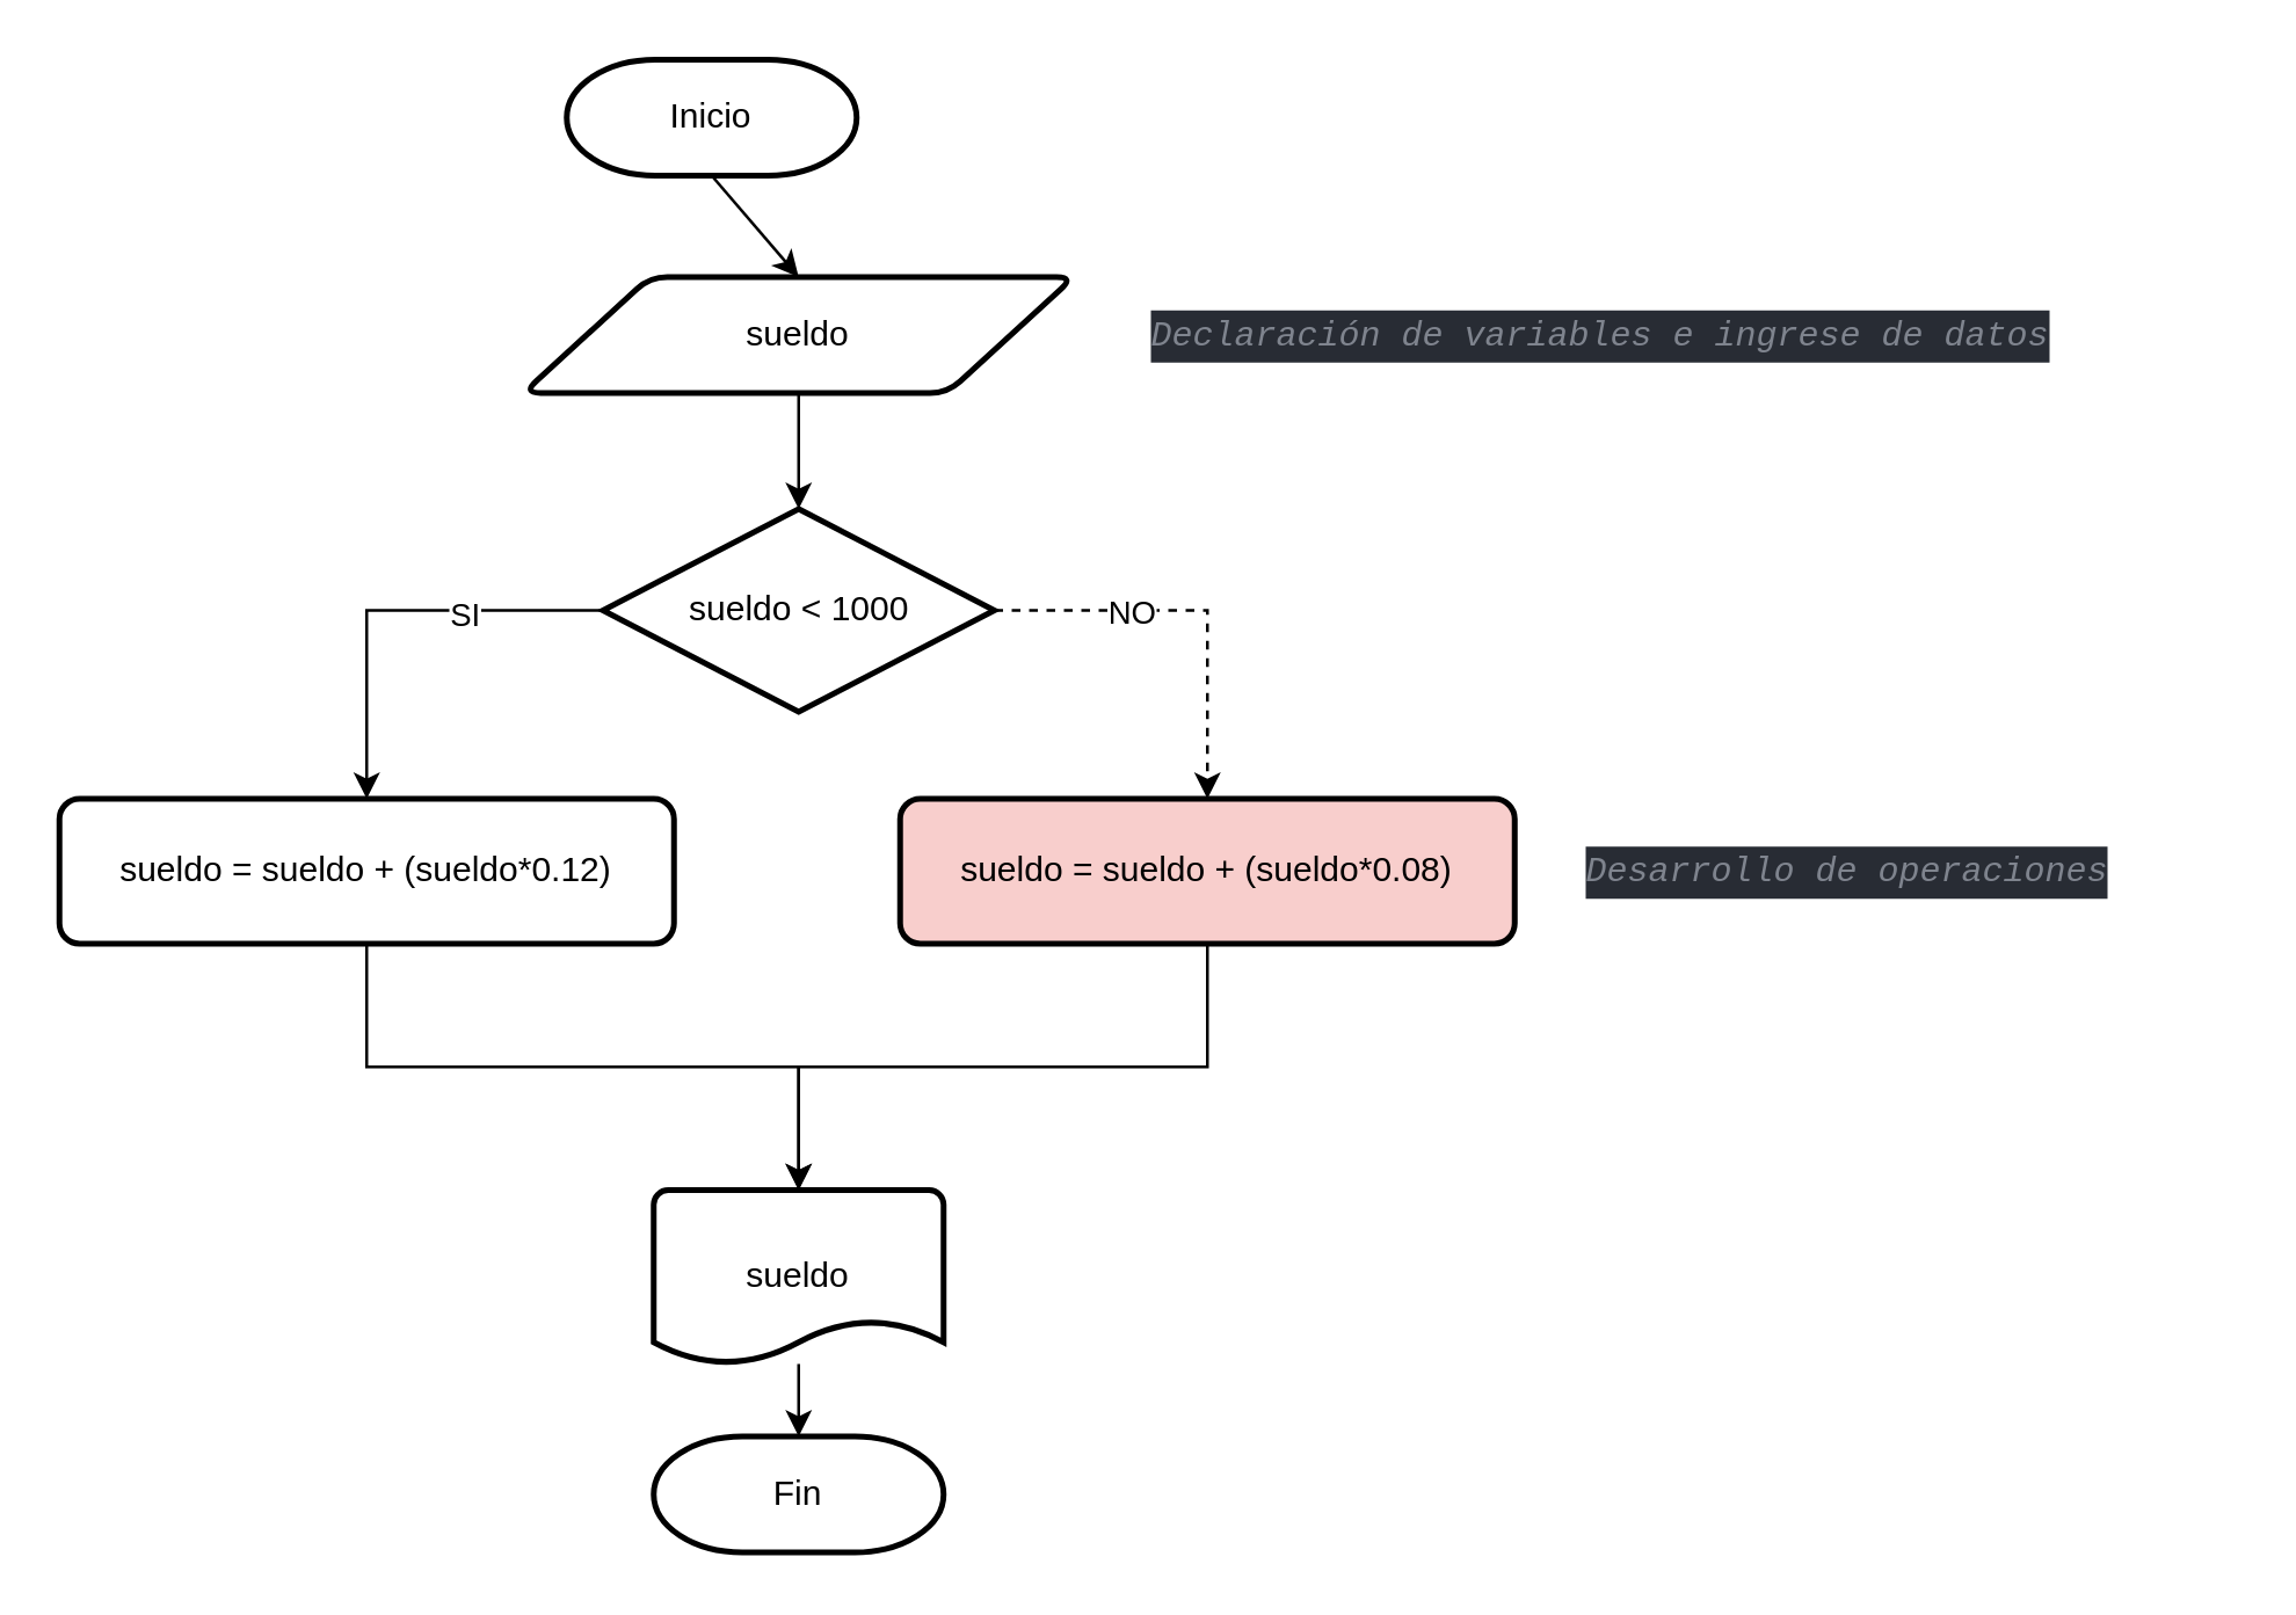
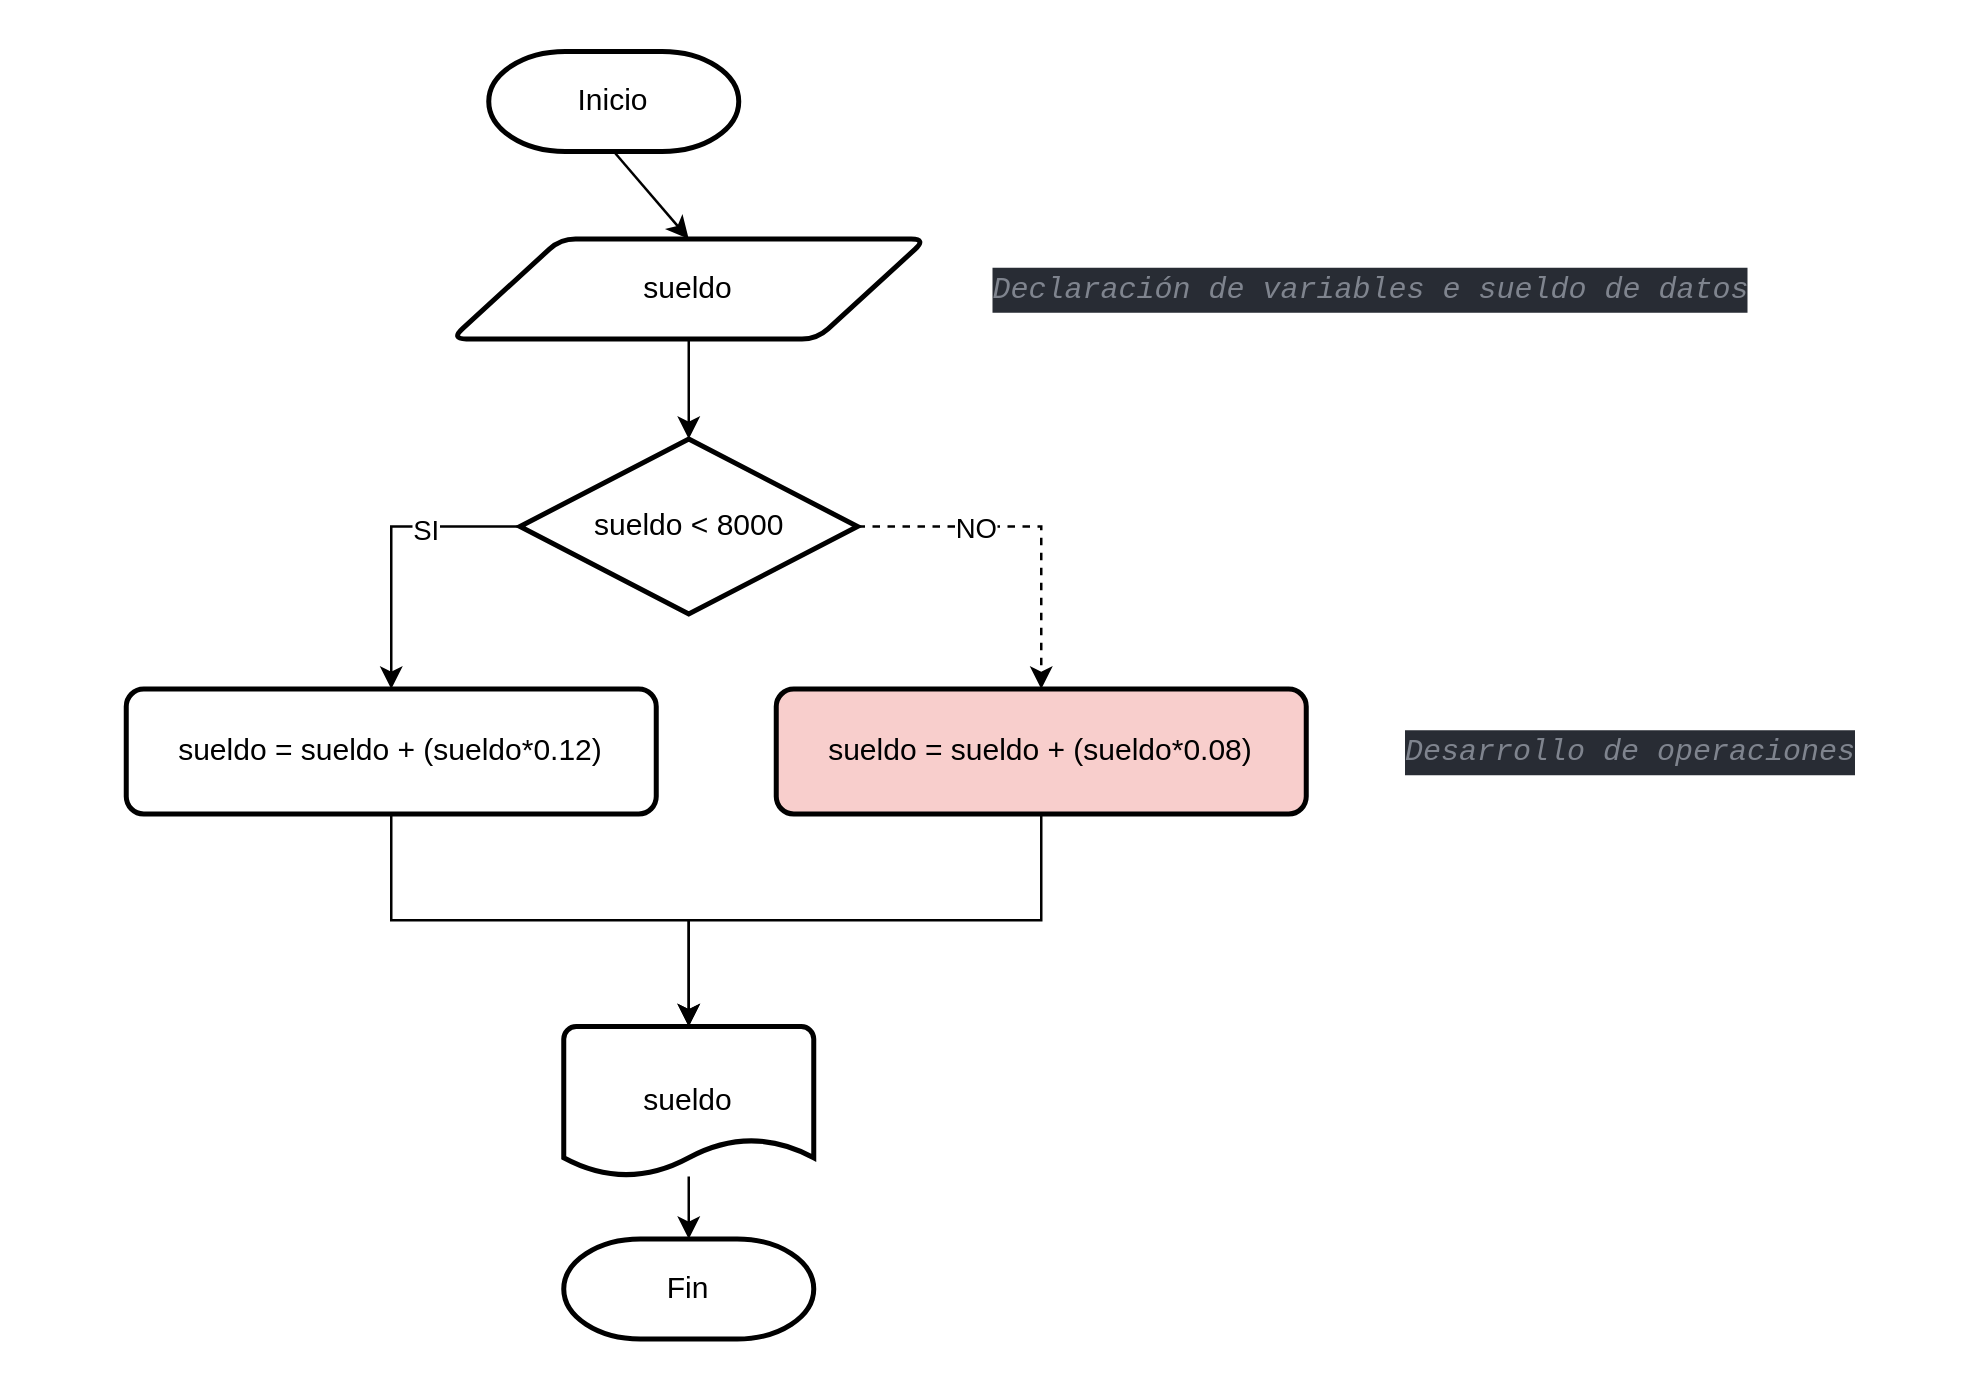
  <mxCell id="0" />
  <mxCell id="1" parent="0" />
  <mxCell id="2" value="Inicio" style="strokeWidth=2;html=1;shape=mxgraph.flowchart.terminator;whiteSpace=wrap;" parent="1" vertex="1"><mxGeometry x="195" y="20" width="100" height="40" as="geometry" /></mxCell>
  <mxCell id="3" style="edgeStyle=orthogonalEdgeStyle;rounded=0;orthogonalLoop=1;jettySize=auto;html=1;exitX=0.5;exitY=1;exitDx=0;exitDy=0;entryX=0.5;entryY=0;entryDx=0;entryDy=0;entryPerimeter=0;" parent="1" source="4" target="11" edge="1"><mxGeometry relative="1" as="geometry" /></mxCell>
  <mxCell id="4" value="sueldo" style="shape=parallelogram;html=1;strokeWidth=2;perimeter=parallelogramPerimeter;whiteSpace=wrap;rounded=1;arcSize=12;size=0.23;" parent="1" vertex="1"><mxGeometry x="180" y="95" width="190" height="40" as="geometry" /></mxCell>
  <mxCell id="5" value="Fin" style="strokeWidth=2;html=1;shape=mxgraph.flowchart.terminator;whiteSpace=wrap;" parent="1" vertex="1"><mxGeometry x="225" y="495" width="100" height="40" as="geometry" /></mxCell>
  <mxCell id="6" value="" style="endArrow=classic;html=1;rounded=0;exitX=0.5;exitY=1;exitDx=0;exitDy=0;exitPerimeter=0;entryX=0.5;entryY=0;entryDx=0;entryDy=0;" parent="1" source="2" target="4" edge="1"><mxGeometry width="50" height="50" relative="1" as="geometry"><mxPoint x="105" y="215" as="sourcePoint" /><mxPoint x="155" y="165" as="targetPoint" /></mxGeometry></mxCell>
  <mxCell id="7" style="edgeStyle=orthogonalEdgeStyle;rounded=0;orthogonalLoop=1;jettySize=auto;html=1;exitX=0;exitY=0.5;exitDx=0;exitDy=0;exitPerimeter=0;entryX=0.5;entryY=0;entryDx=0;entryDy=0;" parent="1" source="11" target="17" edge="1"><mxGeometry relative="1" as="geometry" /></mxCell>
  <mxCell id="8" value="SI" style="edgeLabel;html=1;align=center;verticalAlign=middle;resizable=0;points=[];" parent="7" vertex="1" connectable="0"><mxGeometry x="-0.349" y="1" relative="1" as="geometry"><mxPoint as="offset" /></mxGeometry></mxCell>
  <mxCell id="9" style="edgeStyle=orthogonalEdgeStyle;rounded=0;orthogonalLoop=1;jettySize=auto;html=1;exitX=1;exitY=0.5;exitDx=0;exitDy=0;exitPerimeter=0;entryX=0.5;entryY=0;entryDx=0;entryDy=0;dashed=1;" parent="1" source="11" target="19" edge="1"><mxGeometry relative="1" as="geometry"><mxPoint x="520" y="375" as="targetPoint" /><Array as="points"><mxPoint x="416" y="210" /></Array></mxGeometry></mxCell>
  <mxCell id="10" value="NO" style="edgeLabel;html=1;align=center;verticalAlign=middle;resizable=0;points=[];" parent="9" vertex="1" connectable="0"><mxGeometry x="-0.323" relative="1" as="geometry"><mxPoint as="offset" /></mxGeometry></mxCell>
- <mxCell id="11" value="sueldo &amp;lt; 1000" style="strokeWidth=2;html=1;shape=mxgraph.flowchart.decision;whiteSpace=wrap;" parent="1" vertex="1"><mxGeometry x="207.5" y="175" width="135" height="70" as="geometry" /></mxCell>
+ <mxCell id="11" value="sueldo &amp;lt; 8000" style="strokeWidth=2;html=1;shape=mxgraph.flowchart.decision;whiteSpace=wrap;" parent="1" vertex="1"><mxGeometry x="207.5" y="175" width="135" height="70" as="geometry" /></mxCell>
  <mxCell id="12" style="edgeStyle=orthogonalEdgeStyle;rounded=0;orthogonalLoop=1;jettySize=auto;html=1;entryX=0.5;entryY=0;entryDx=0;entryDy=0;entryPerimeter=0;" parent="1" source="13" target="5" edge="1"><mxGeometry relative="1" as="geometry" /></mxCell>
  <mxCell id="13" value="sueldo" style="strokeWidth=2;html=1;shape=mxgraph.flowchart.document2;whiteSpace=wrap;size=0.25;" parent="1" vertex="1"><mxGeometry x="225" y="410" width="100" height="60" as="geometry" /></mxCell>
- <mxCell id="14" value="&lt;meta charset=&quot;utf-8&quot;&gt;&lt;div style=&quot;font-style: normal; font-variant-caps: normal; font-weight: normal; letter-spacing: normal; text-align: start; text-indent: 0px; text-transform: none; word-spacing: 0px; -webkit-text-stroke-width: 0px; text-decoration: none; color: rgb(171, 178, 191); background-color: rgb(40, 44, 52); font-family: &amp;quot;Fira Code&amp;quot;, &amp;quot;Menlo for Powerline&amp;quot;, Menlo, Monaco, &amp;quot;Courier New&amp;quot;, monospace; font-size: 12px; line-height: 18px;&quot;&gt;&lt;div&gt;&lt;span style=&quot;color: rgb(127, 132, 142); font-style: italic;&quot;&gt;Declaración de variables e ingrese de datos&lt;/span&gt;&lt;/div&gt;&lt;/div&gt;" style="text;whiteSpace=wrap;html=1;" parent="1" vertex="1"><mxGeometry x="395" y="100" width="340" height="30" as="geometry" /></mxCell>
- <mxCell id="15" value="&lt;div style=&quot;font-style: normal; font-variant-caps: normal; font-weight: normal; letter-spacing: normal; text-align: start; text-indent: 0px; text-transform: none; word-spacing: 0px; -webkit-text-stroke-width: 0px; text-decoration: none; color: rgb(171, 178, 191); background-color: rgb(40, 44, 52); font-family: &amp;quot;Fira Code&amp;quot;, &amp;quot;Menlo for Powerline&amp;quot;, Menlo, Monaco, &amp;quot;Courier New&amp;quot;, monospace; font-size: 12px; line-height: 18px;&quot;&gt;&lt;div&gt;&lt;span style=&quot;color: rgb(127, 132, 142); font-style: italic;&quot;&gt;Desarrollo de operaciones&lt;/span&gt;&lt;/div&gt;&lt;/div&gt;" style="text;whiteSpace=wrap;html=1;" parent="1" vertex="1"><mxGeometry x="545" y="285" width="210" height="30" as="geometry" /></mxCell>
+ <mxCell id="14" value="&lt;meta charset=&quot;utf-8&quot;&gt;&lt;div style=&quot;font-style: normal; font-variant-caps: normal; font-weight: normal; letter-spacing: normal; text-align: start; text-indent: 0px; text-transform: none; word-spacing: 0px; -webkit-text-stroke-width: 0px; text-decoration: none; color: rgb(171, 178, 191); background-color: rgb(40, 44, 52); font-family: &amp;quot;Fira Code&amp;quot;, &amp;quot;Menlo for Powerline&amp;quot;, Menlo, Monaco, &amp;quot;Courier New&amp;quot;, monospace; font-size: 12px; line-height: 18px;&quot;&gt;&lt;div&gt;&lt;span style=&quot;color: rgb(127, 132, 142); font-style: italic;&quot;&gt;Declaración de variables e sueldo de datos&lt;/span&gt;&lt;/div&gt;&lt;/div&gt;" style="text;whiteSpace=wrap;html=1;" parent="1" vertex="1"><mxGeometry x="395" y="100" width="340" height="30" as="geometry" /></mxCell>
+ <mxCell id="15" value="&lt;div style=&quot;font-style: normal; font-variant-caps: normal; font-weight: normal; letter-spacing: normal; text-align: start; text-indent: 0px; text-transform: none; word-spacing: 0px; -webkit-text-stroke-width: 0px; text-decoration: none; color: rgb(171, 178, 191); background-color: rgb(40, 44, 52); font-family: &amp;quot;Fira Code&amp;quot;, &amp;quot;Menlo for Powerline&amp;quot;, Menlo, Monaco, &amp;quot;Courier New&amp;quot;, monospace; font-size: 12px; line-height: 18px;&quot;&gt;&lt;div&gt;&lt;span style=&quot;color: rgb(127, 132, 142); font-style: italic;&quot;&gt;Desarrollo de operaciones&lt;/span&gt;&lt;/div&gt;&lt;/div&gt;" style="text;whiteSpace=wrap;html=1;" parent="1" vertex="1"><mxGeometry x="560" y="285" width="210" height="30" as="geometry" /></mxCell>
  <mxCell id="16" style="edgeStyle=orthogonalEdgeStyle;rounded=0;orthogonalLoop=1;jettySize=auto;html=1;exitX=0.5;exitY=1;exitDx=0;exitDy=0;entryX=0.5;entryY=0;entryDx=0;entryDy=0;entryPerimeter=0;" parent="1" source="17" target="13" edge="1"><mxGeometry relative="1" as="geometry"><mxPoint x="275" y="365" as="targetPoint" /></mxGeometry></mxCell>
- <mxCell id="17" value="sueldo = sueldo + (sueldo*0.12)" style="rounded=1;whiteSpace=wrap;html=1;absoluteArcSize=1;arcSize=14;strokeWidth=2;" parent="1" vertex="1"><mxGeometry x="20" y="275" width="212" height="50" as="geometry" /></mxCell>
+ <mxCell id="17" value="sueldo = sueldo + (sueldo*0.12)" style="rounded=1;whiteSpace=wrap;html=1;absoluteArcSize=1;arcSize=14;strokeWidth=2;" parent="1" vertex="1"><mxGeometry x="50" y="275" width="212" height="50" as="geometry" /></mxCell>
  <mxCell id="18" style="edgeStyle=orthogonalEdgeStyle;rounded=0;orthogonalLoop=1;jettySize=auto;html=1;exitX=0.5;exitY=1;exitDx=0;exitDy=0;entryX=0.5;entryY=0;entryDx=0;entryDy=0;entryPerimeter=0;" parent="1" source="19" target="13" edge="1"><mxGeometry relative="1" as="geometry"><mxPoint x="275" y="395" as="sourcePoint" /></mxGeometry></mxCell>
  <mxCell id="19" value="sueldo = sueldo + (sueldo*0.08)" style="rounded=1;whiteSpace=wrap;html=1;absoluteArcSize=1;arcSize=14;strokeWidth=2;fillColor=#f8cecc;" vertex="1" parent="1"><mxGeometry x="310" y="275" width="212" height="50" as="geometry" /></mxCell>
